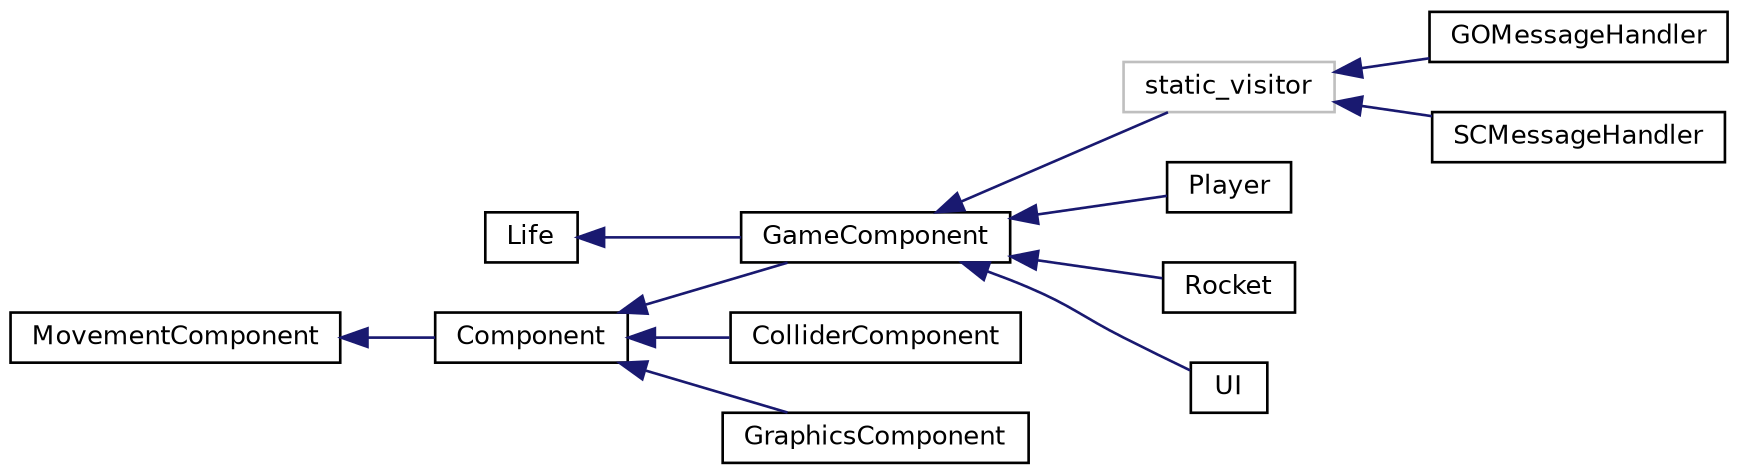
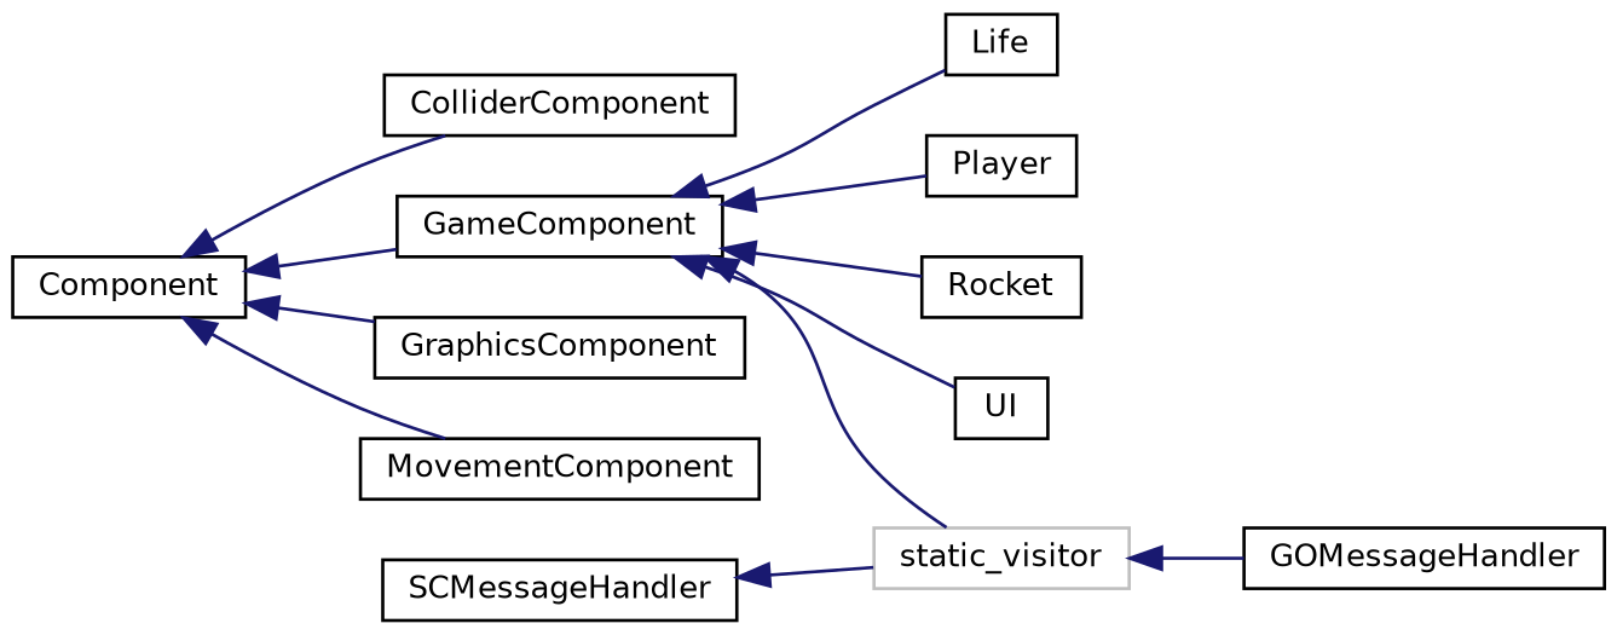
  digraph {
    rankdir=LR
    node [color=black fillcolor=white fontname=Helvetica fontsize=10 shape=record style=filled]
    edge [color=midnightblue dir=back fontname=Helvetica fontsize=10 labelfontname=Helvetica labelfontsize=10 style=solid]
    n1 [height=0.2 label=Component width=0.4]
    n2 [height=0.2 label=ColliderComponent width=0.4]
    n3 [height=0.2 label=GameComponent width=0.4]
    n4 [height=0.2 label=GraphicsComponent width=0.4]
    n5 [height=0.2 label=MovementComponent width=0.4]
    n6 [color=grey75 height=0.2 label=static_visitor width=0.4]
    n7 [height=0.2 label=Life width=0.4]
    n8 [height=0.2 label=Player width=0.4]
    n9 [height=0.2 label=Rocket width=0.4]
    n10 [height=0.2 label=UI width=0.4]
    n11 [height=0.2 label=GOMessageHandler width=0.4]
    n12 [height=0.2 label=SCMessageHandler width=0.4]
    n1 -> n2
    n1 -> n3
    n1 -> n4
-   n5 -> n1
+   n1 -> n5
    n3 -> n6
-   n7 -> n3
+   n3 -> n7
    n3 -> n8
    n3 -> n9
    n3 -> n10
    n6 -> n11
-   n6 -> n12
+   n12 -> n6
  }
